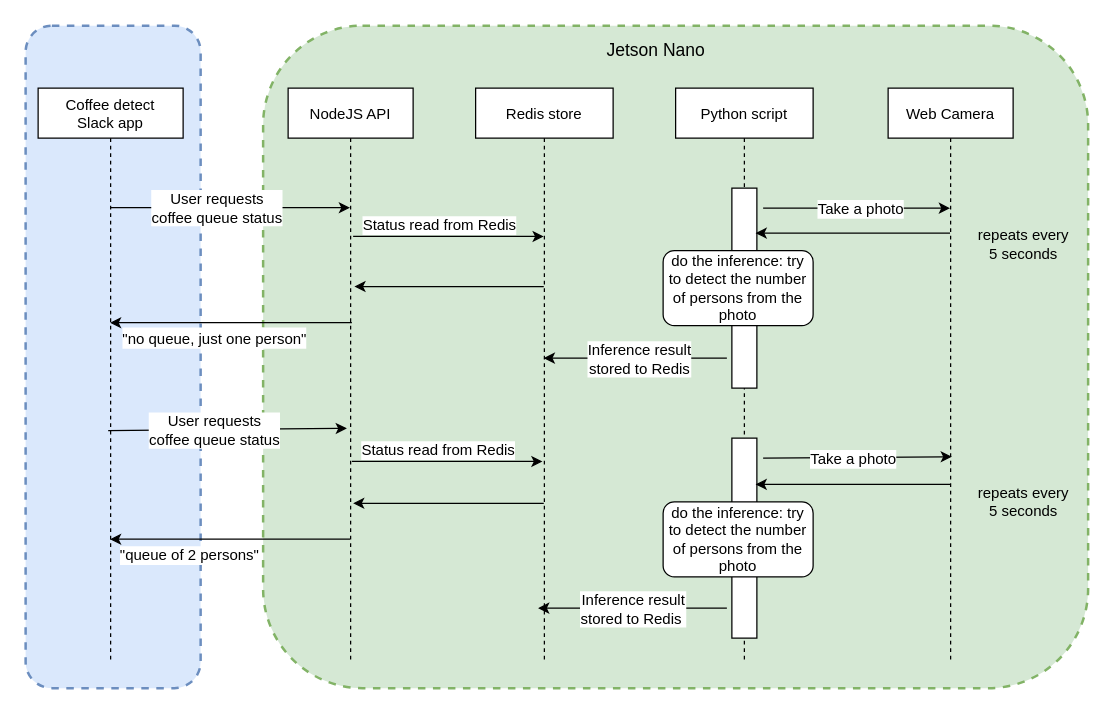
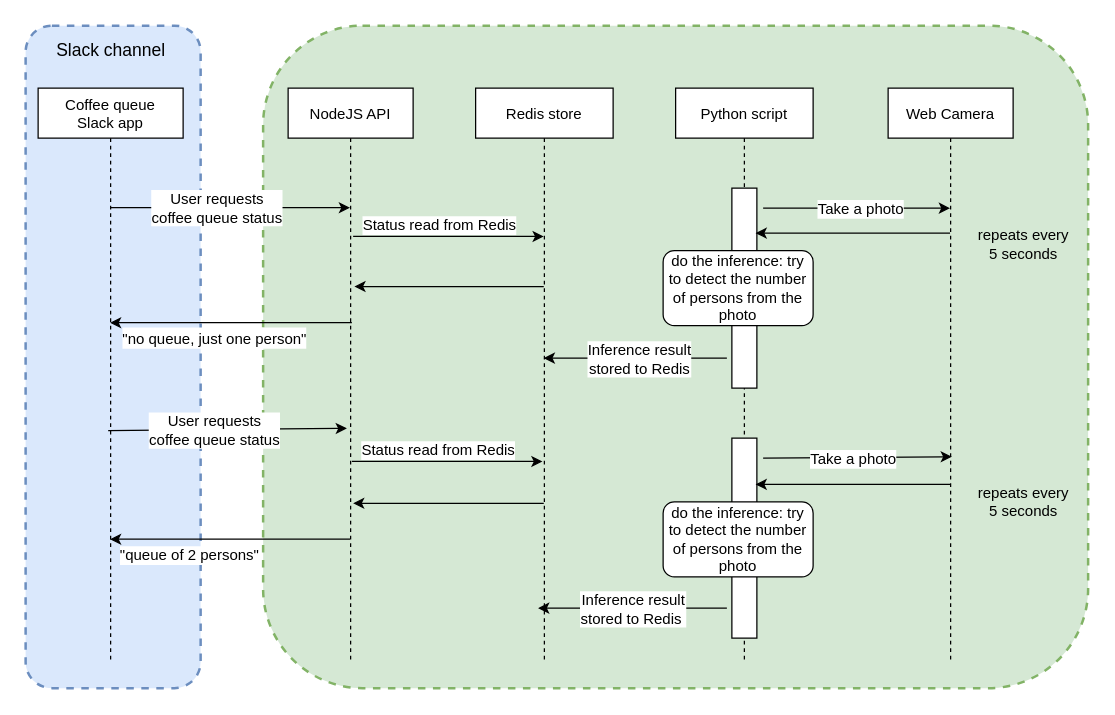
  <mxCell id="0" />
  <mxCell id="1" parent="0" />
  <mxCell id="2" value="" style="rounded=1;whiteSpace=wrap;html=1;dashed=1;strokeWidth=2;fillColor=#d5e8d4;strokeColor=#82b366;" vertex="1" parent="1"><mxGeometry x="210" y="20" width="660" height="530" as="geometry" /></mxCell>
  <mxCell id="3" value="" style="rounded=1;whiteSpace=wrap;html=1;dashed=1;strokeWidth=2;fillColor=#dae8fc;strokeColor=#6c8ebf;" vertex="1" parent="1"><mxGeometry x="20" y="20" width="140" height="530" as="geometry" /></mxCell>
  <mxCell id="4" value="Python script" style="shape=umlLifeline;perimeter=lifelinePerimeter;container=1;collapsible=0;recursiveResize=0;rounded=0;shadow=0;strokeWidth=1;" vertex="1" parent="1"><mxGeometry x="540" y="70" width="110" height="460" as="geometry" /></mxCell>
  <mxCell id="5" value="" style="rounded=0;whiteSpace=wrap;html=1;" vertex="1" parent="4"><mxGeometry x="45" y="80" width="20" height="160" as="geometry" /></mxCell>
  <mxCell id="6" value="do the inference: try to detect the number of persons from the photo" style="rounded=1;whiteSpace=wrap;html=1;" vertex="1" parent="4"><mxGeometry x="-10" y="130" width="120" height="60" as="geometry" /></mxCell>
  <mxCell id="7" value="NodeJS API" style="shape=umlLifeline;perimeter=lifelinePerimeter;container=1;collapsible=0;recursiveResize=0;rounded=0;shadow=0;strokeWidth=1;" vertex="1" parent="1"><mxGeometry x="230" y="70" width="100" height="460" as="geometry" /></mxCell>
  <mxCell id="8" value="Web Camera" style="shape=umlLifeline;perimeter=lifelinePerimeter;container=1;collapsible=0;recursiveResize=0;rounded=0;shadow=0;strokeWidth=1;" vertex="1" parent="1"><mxGeometry x="710" y="70" width="100" height="460" as="geometry" /></mxCell>
  <mxCell id="9" value="Redis store" style="shape=umlLifeline;perimeter=lifelinePerimeter;container=1;collapsible=0;recursiveResize=0;rounded=0;shadow=0;strokeWidth=1;" vertex="1" parent="1"><mxGeometry x="380" y="70" width="110" height="460" as="geometry" /></mxCell>
  <mxCell id="10" value="" style="endArrow=classic;html=1;rounded=0;exitX=-0.2;exitY=0.85;exitDx=0;exitDy=0;exitPerimeter=0;" edge="1" parent="1" source="5" target="9"><mxGeometry width="50" height="50" relative="1" as="geometry"><mxPoint x="390" y="360" as="sourcePoint" /><mxPoint x="440" y="310" as="targetPoint" /></mxGeometry></mxCell>
  <mxCell id="11" value="&lt;font style=&quot;font-size: 12px&quot;&gt;Inference result &lt;br&gt;stored to Redis&lt;/font&gt;" style="edgeLabel;html=1;align=center;verticalAlign=middle;resizable=0;points=[];" vertex="1" connectable="0" parent="10"><mxGeometry x="-0.031" relative="1" as="geometry"><mxPoint as="offset" /></mxGeometry></mxCell>
  <mxCell id="12" value="" style="endArrow=classic;html=1;rounded=0;exitX=0.52;exitY=0.258;exitDx=0;exitDy=0;exitPerimeter=0;" edge="1" parent="1" source="7" target="9"><mxGeometry width="50" height="50" relative="1" as="geometry"><mxPoint x="390" y="360" as="sourcePoint" /><mxPoint x="430" y="310" as="targetPoint" /></mxGeometry></mxCell>
  <mxCell id="13" value="&lt;font style=&quot;font-size: 12px&quot;&gt;Status read from Redis&lt;/font&gt;" style="edgeLabel;html=1;align=center;verticalAlign=middle;resizable=0;points=[];" vertex="1" connectable="0" parent="12"><mxGeometry x="-0.161" relative="1" as="geometry"><mxPoint x="4" y="-9" as="offset" /></mxGeometry></mxCell>
  <mxCell id="14" value="" style="endArrow=classic;html=1;rounded=0;exitX=0.5;exitY=0.208;exitDx=0;exitDy=0;exitPerimeter=0;" edge="1" parent="1" source="38" target="7"><mxGeometry width="50" height="50" relative="1" as="geometry"><mxPoint x="390" y="360" as="sourcePoint" /><mxPoint x="440" y="310" as="targetPoint" /></mxGeometry></mxCell>
  <mxCell id="15" value="&lt;font style=&quot;font-size: 12px&quot;&gt;User requests &lt;br&gt;coffee queue status&lt;/font&gt;" style="edgeLabel;html=1;align=center;verticalAlign=middle;resizable=0;points=[];" vertex="1" connectable="0" parent="14"><mxGeometry x="-0.122" relative="1" as="geometry"><mxPoint as="offset" /></mxGeometry></mxCell>
  <mxCell id="16" value="" style="endArrow=classic;html=1;rounded=0;entryX=0.53;entryY=0.345;entryDx=0;entryDy=0;entryPerimeter=0;" edge="1" parent="1" source="9" target="7"><mxGeometry width="50" height="50" relative="1" as="geometry"><mxPoint x="390" y="360" as="sourcePoint" /><mxPoint x="440" y="310" as="targetPoint" /></mxGeometry></mxCell>
  <mxCell id="17" value="" style="endArrow=classic;html=1;rounded=0;exitX=0.51;exitY=0.408;exitDx=0;exitDy=0;exitPerimeter=0;" edge="1" parent="1" source="7" target="38"><mxGeometry width="50" height="50" relative="1" as="geometry"><mxPoint x="390" y="360" as="sourcePoint" /><mxPoint x="440" y="310" as="targetPoint" /></mxGeometry></mxCell>
  <mxCell id="18" value="&lt;font style=&quot;font-size: 12px&quot;&gt;&quot;&lt;span class=&quot;c-message_kit__text&quot; dir=&quot;auto&quot;&gt;no queue, just one person&lt;/span&gt;&quot;&lt;/font&gt;" style="edgeLabel;html=1;align=center;verticalAlign=middle;resizable=0;points=[];fontSize=14;" vertex="1" connectable="0" parent="17"><mxGeometry x="0.395" y="-1" relative="1" as="geometry"><mxPoint x="24" y="13" as="offset" /></mxGeometry></mxCell>
  <mxCell id="19" value="" style="endArrow=classic;html=1;rounded=0;exitX=1.25;exitY=0.1;exitDx=0;exitDy=0;exitPerimeter=0;" edge="1" parent="1" source="5" target="8"><mxGeometry width="50" height="50" relative="1" as="geometry"><mxPoint x="650" y="180" as="sourcePoint" /><mxPoint x="700" y="130" as="targetPoint" /></mxGeometry></mxCell>
  <mxCell id="20" value="&lt;font style=&quot;font-size: 12px&quot;&gt;Take a photo&lt;/font&gt;" style="edgeLabel;html=1;align=center;verticalAlign=middle;resizable=0;points=[];" vertex="1" connectable="0" parent="19"><mxGeometry x="0.03" relative="1" as="geometry"><mxPoint as="offset" /></mxGeometry></mxCell>
  <mxCell id="21" value="" style="endArrow=classic;html=1;rounded=0;entryX=0.95;entryY=0.2;entryDx=0;entryDy=0;entryPerimeter=0;" edge="1" parent="1"><mxGeometry width="50" height="50" relative="1" as="geometry"><mxPoint x="759.5" y="186" as="sourcePoint" /><mxPoint x="604" y="186" as="targetPoint" /></mxGeometry></mxCell>
  <mxCell id="22" value="" style="rounded=0;whiteSpace=wrap;html=1;" vertex="1" parent="1"><mxGeometry x="585" y="350" width="20" height="160" as="geometry" /></mxCell>
  <mxCell id="23" value="do the inference: try to detect the number of persons from the photo" style="rounded=1;whiteSpace=wrap;html=1;" vertex="1" parent="1"><mxGeometry x="530" y="401" width="120" height="60" as="geometry" /></mxCell>
  <mxCell id="24" value="" style="endArrow=classic;html=1;rounded=0;exitX=-0.2;exitY=0.85;exitDx=0;exitDy=0;exitPerimeter=0;" edge="1" parent="1" source="22"><mxGeometry width="50" height="50" relative="1" as="geometry"><mxPoint x="390" y="561" as="sourcePoint" /><mxPoint x="430" y="486" as="targetPoint" /></mxGeometry></mxCell>
  <mxCell id="25" value="&lt;font style=&quot;font-size: 12px&quot;&gt;Inference result&lt;br&gt;stored to Redis&amp;nbsp;&lt;/font&gt;" style="edgeLabel;html=1;align=center;verticalAlign=middle;resizable=0;points=[];" vertex="1" connectable="0" parent="24"><mxGeometry x="0.007" relative="1" as="geometry"><mxPoint as="offset" /></mxGeometry></mxCell>
  <mxCell id="26" value="" style="endArrow=classic;html=1;rounded=0;exitX=1.25;exitY=0.1;exitDx=0;exitDy=0;exitPerimeter=0;entryX=0.51;entryY=0.641;entryDx=0;entryDy=0;entryPerimeter=0;" edge="1" parent="1" source="22" target="8"><mxGeometry width="50" height="50" relative="1" as="geometry"><mxPoint x="650" y="381" as="sourcePoint" /><mxPoint x="759.5" y="359" as="targetPoint" /></mxGeometry></mxCell>
  <mxCell id="27" value="&lt;font style=&quot;font-size: 12px&quot;&gt;Take a photo&lt;/font&gt;" style="edgeLabel;html=1;align=center;verticalAlign=middle;resizable=0;points=[];" vertex="1" connectable="0" parent="26"><mxGeometry x="-0.06" y="-1" relative="1" as="geometry"><mxPoint as="offset" /></mxGeometry></mxCell>
  <mxCell id="28" value="" style="endArrow=classic;html=1;rounded=0;entryX=0.95;entryY=0.2;entryDx=0;entryDy=0;entryPerimeter=0;" edge="1" parent="1"><mxGeometry width="50" height="50" relative="1" as="geometry"><mxPoint x="759.5" y="387" as="sourcePoint" /><mxPoint x="604" y="387" as="targetPoint" /></mxGeometry></mxCell>
  <mxCell id="29" value="repeats every &lt;br&gt;5 seconds" style="text;html=1;align=center;verticalAlign=middle;resizable=0;points=[];autosize=1;strokeColor=none;fillColor=none;" vertex="1" parent="1"><mxGeometry x="773" y="180" width="90" height="30" as="geometry" /></mxCell>
  <mxCell id="30" value="repeats every &lt;br&gt;5 seconds" style="text;html=1;align=center;verticalAlign=middle;resizable=0;points=[];autosize=1;strokeColor=none;fillColor=none;" vertex="1" parent="1"><mxGeometry x="773" y="386" width="90" height="30" as="geometry" /></mxCell>
  <mxCell id="31" value="" style="endArrow=classic;html=1;rounded=0;exitX=0.483;exitY=0.55;exitDx=0;exitDy=0;exitPerimeter=0;entryX=0.47;entryY=0.546;entryDx=0;entryDy=0;entryPerimeter=0;" edge="1" parent="1"><mxGeometry width="50" height="50" relative="1" as="geometry"><mxPoint x="86.028" y="344" as="sourcePoint" /><mxPoint x="277" y="342.16" as="targetPoint" /></mxGeometry></mxCell>
  <mxCell id="32" value="&lt;font style=&quot;font-size: 12px&quot;&gt;User requests &lt;br&gt;coffee queue status&lt;/font&gt;" style="edgeLabel;html=1;align=center;verticalAlign=middle;resizable=0;points=[];" vertex="1" connectable="0" parent="31"><mxGeometry x="-0.122" relative="1" as="geometry"><mxPoint as="offset" /></mxGeometry></mxCell>
  <mxCell id="33" value="" style="endArrow=classic;html=1;rounded=0;exitX=0.52;exitY=0.258;exitDx=0;exitDy=0;exitPerimeter=0;" edge="1" parent="1"><mxGeometry width="50" height="50" relative="1" as="geometry"><mxPoint x="281" y="368.68" as="sourcePoint" /><mxPoint x="433.5" y="368.68" as="targetPoint" /></mxGeometry></mxCell>
  <mxCell id="34" value="&lt;font style=&quot;font-size: 12px&quot;&gt;Status read from Redis&lt;/font&gt;" style="edgeLabel;html=1;align=center;verticalAlign=middle;resizable=0;points=[];" vertex="1" connectable="0" parent="33"><mxGeometry x="-0.161" relative="1" as="geometry"><mxPoint x="4" y="-9" as="offset" /></mxGeometry></mxCell>
  <mxCell id="35" value="" style="endArrow=classic;html=1;rounded=0;entryX=0.52;entryY=0.772;entryDx=0;entryDy=0;entryPerimeter=0;" edge="1" parent="1"><mxGeometry width="50" height="50" relative="1" as="geometry"><mxPoint x="434.5" y="402.12" as="sourcePoint" /><mxPoint x="282" y="402.12" as="targetPoint" /></mxGeometry></mxCell>
  <mxCell id="36" value="" style="endArrow=classic;html=1;rounded=0;" edge="1" parent="1" target="38"><mxGeometry width="50" height="50" relative="1" as="geometry"><mxPoint x="279.5" y="430.85" as="sourcePoint" /><mxPoint x="121" y="430.85" as="targetPoint" /></mxGeometry></mxCell>
  <mxCell id="37" value="&lt;span class=&quot;c-message_kit__text&quot; dir=&quot;auto&quot;&gt;&quot;queue of 2 persons&quot;&lt;/span&gt;" style="edgeLabel;html=1;align=center;verticalAlign=middle;resizable=0;points=[];fontSize=12;" vertex="1" connectable="0" parent="36"><mxGeometry x="0.578" y="-3" relative="1" as="geometry"><mxPoint x="22" y="16" as="offset" /></mxGeometry></mxCell>
- <mxCell id="38" value="Coffee detect &#10;Slack app" style="shape=umlLifeline;perimeter=lifelinePerimeter;container=1;collapsible=0;recursiveResize=0;rounded=0;shadow=0;strokeWidth=1;" vertex="1" parent="1"><mxGeometry x="30" y="70" width="116" height="460" as="geometry" /></mxCell>
- <mxCell id="40" value="Jetson Nano" style="text;html=1;align=center;verticalAlign=middle;resizable=0;points=[];autosize=1;strokeColor=none;fillColor=none;fontSize=14;" vertex="1" parent="1"><mxGeometry x="479" y="30" width="90" height="20" as="geometry" /></mxCell>
+ <mxCell id="38" value="Coffee queue &#10;Slack app" style="shape=umlLifeline;perimeter=lifelinePerimeter;container=1;collapsible=0;recursiveResize=0;rounded=0;shadow=0;strokeWidth=1;" vertex="1" parent="1"><mxGeometry x="30" y="70" width="116" height="460" as="geometry" /></mxCell>
+ <mxCell id="39" value="&lt;font style=&quot;font-size: 14px&quot;&gt;Slack channel&lt;/font&gt;" style="text;html=1;align=center;verticalAlign=middle;resizable=0;points=[];autosize=1;strokeColor=none;fillColor=none;" vertex="1" parent="1"><mxGeometry x="38" y="30" width="100" height="20" as="geometry" /></mxCell>
